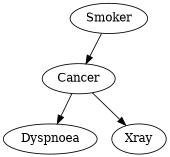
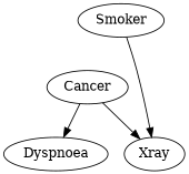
  digraph {
    Cancer
    Dyspnoea
    Xray
    Smoker
    Cancer -> Dyspnoea
    Cancer -> Xray
-   Smoker -> Cancer
+   Smoker -> Xray
  }
